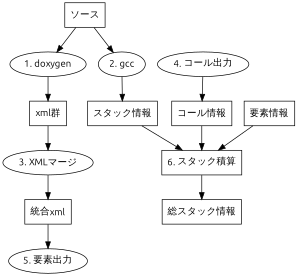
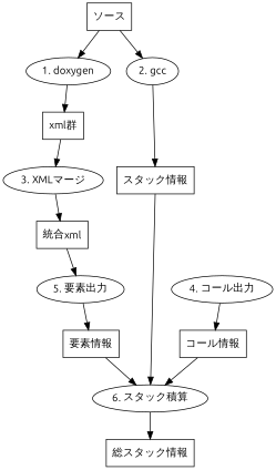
  digraph {
    fontname=Ubuntu
    node [fontname=Ubuntu shape=box]
    edge [fontname=Ubuntu]
    n1 [label="ソース"]
    n2 [label="1. doxygen" shape=ellipse]
    n3 [label="2. gcc" shape=ellipse]
    n4 [label="xml群"]
    n5 [label="スタック情報"]
    n6 [label="3. XMLマージ" shape=ellipse]
    n7 [label="統合xml"]
    n8 [label="5. 要素出力" shape=ellipse]
    n9 [label="4. コール出力" shape=ellipse]
    n10 [label="コール情報"]
    n11 [label="要素情報"]
-   n12 [label="6. スタック積算"]
+   n12 [label="6. スタック積算" shape=ellipse]
    n13 [label="総スタック情報"]
    n1 -> n2
    n1 -> n3
    n2 -> n4
    n3 -> n5
    n4 -> n6
    n5 -> n12
    n6 -> n7
    n7 -> n8
+   n8 -> n11
    n9 -> n10
    n10 -> n12
    n11 -> n12
    n12 -> n13
  }
